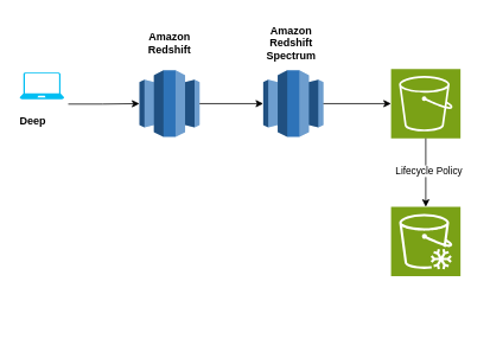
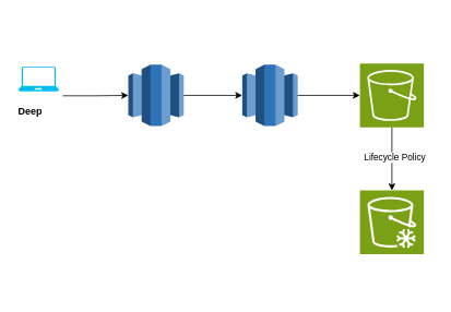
  <mxCell id="0" />
  <mxCell id="1" parent="0" />
  <mxCell id="2" value="" style="group" vertex="1" connectable="0" parent="1"><mxGeometry x="438.5" y="33" width="78" height="122" as="geometry" /></mxCell>
  <mxCell id="3" value="" style="sketch=0;points=[[0,0,0],[0.25,0,0],[0.5,0,0],[0.75,0,0],[1,0,0],[0,1,0],[0.25,1,0],[0.5,1,0],[0.75,1,0],[1,1,0],[0,0.25,0],[0,0.5,0],[0,0.75,0],[1,0.25,0],[1,0.5,0],[1,0.75,0]];outlineConnect=0;fontColor=#232F3E;fillColor=#7AA116;strokeColor=#ffffff;dashed=0;verticalLabelPosition=bottom;verticalAlign=top;align=center;html=1;fontSize=12;fontStyle=0;aspect=fixed;shape=mxgraph.aws4.resourceIcon;resIcon=mxgraph.aws4.s3;" vertex="1" parent="2"><mxGeometry y="44" width="78" height="78" as="geometry" /></mxCell>
  <mxCell id="4" value="" style="group" vertex="1" connectable="0" parent="1"><mxGeometry x="156" y="33" width="67.5" height="120.5" as="geometry" /></mxCell>
  <mxCell id="5" value="" style="outlineConnect=0;dashed=0;verticalLabelPosition=bottom;verticalAlign=top;align=center;html=1;shape=mxgraph.aws3.redshift;fillColor=#2E73B8;gradientColor=none;" vertex="1" parent="4"><mxGeometry y="45.5" width="67.5" height="75" as="geometry" /></mxCell>
- <mxCell id="6" value="&lt;b&gt;Amazon Redshift&lt;/b&gt;" style="text;strokeColor=none;align=center;fillColor=none;html=1;verticalAlign=middle;whiteSpace=wrap;rounded=0;" vertex="1" parent="4"><mxGeometry x="3.75" width="60" height="30" as="geometry" /></mxCell>
  <mxCell id="7" value="" style="group" vertex="1" connectable="0" parent="1"><mxGeometry x="427" y="232" width="101" height="127" as="geometry" /></mxCell>
  <mxCell id="8" value="" style="sketch=0;points=[[0,0,0],[0.25,0,0],[0.5,0,0],[0.75,0,0],[1,0,0],[0,1,0],[0.25,1,0],[0.5,1,0],[0.75,1,0],[1,1,0],[0,0.25,0],[0,0.5,0],[0,0.75,0],[1,0.25,0],[1,0.5,0],[1,0.75,0]];outlineConnect=0;fontColor=#232F3E;fillColor=#7AA116;strokeColor=#ffffff;dashed=0;verticalLabelPosition=bottom;verticalAlign=top;align=center;html=1;fontSize=12;fontStyle=0;aspect=fixed;shape=mxgraph.aws4.resourceIcon;resIcon=mxgraph.aws4.glacier;" vertex="1" parent="7"><mxGeometry x="11.5" width="78" height="78" as="geometry" /></mxCell>
  <mxCell id="9" style="edgeStyle=orthogonalEdgeStyle;rounded=0;orthogonalLoop=1;jettySize=auto;html=1;" edge="1" parent="1" source="3" target="8"><mxGeometry relative="1" as="geometry" /></mxCell>
  <mxCell id="10" value="Lifecycle Policy" style="edgeLabel;html=1;align=center;verticalAlign=middle;resizable=0;points=[];" vertex="1" connectable="0" parent="9"><mxGeometry x="0.161" y="3" relative="1" as="geometry"><mxPoint y="-9" as="offset" /></mxGeometry></mxCell>
  <mxCell id="11" value="" style="group" vertex="1" connectable="0" parent="1"><mxGeometry x="280" y="20" width="93" height="133.5" as="geometry" /></mxCell>
  <mxCell id="12" value="" style="outlineConnect=0;dashed=0;verticalLabelPosition=bottom;verticalAlign=top;align=center;html=1;shape=mxgraph.aws3.redshift;fillColor=#2E73B8;gradientColor=none;" vertex="1" parent="11"><mxGeometry x="15" y="58.5" width="67.5" height="75" as="geometry" /></mxCell>
- <mxCell id="13" value="&lt;b style=&quot;border-color: var(--border-color); color: rgb(0, 0, 0); font-family: Helvetica; font-size: 12px; font-style: normal; font-variant-ligatures: normal; font-variant-caps: normal; letter-spacing: normal; orphans: 2; text-indent: 0px; text-transform: none; widows: 2; word-spacing: 0px; -webkit-text-stroke-width: 0px; background-color: rgb(255, 255, 255); text-decoration-thickness: initial; text-decoration-style: initial; text-decoration-color: initial;&quot;&gt;Amazon Redshift&lt;br style=&quot;border-color: var(--border-color);&quot;&gt;Spectrum&lt;/b&gt;" style="text;whiteSpace=wrap;html=1;align=center;" vertex="1" parent="11"><mxGeometry width="93" height="51" as="geometry" /></mxCell>
  <mxCell id="14" style="edgeStyle=orthogonalEdgeStyle;rounded=0;orthogonalLoop=1;jettySize=auto;html=1;entryX=0;entryY=0.5;entryDx=0;entryDy=0;entryPerimeter=0;" edge="1" parent="1" source="5" target="12"><mxGeometry relative="1" as="geometry" /></mxCell>
  <mxCell id="15" value="" style="group" vertex="1" connectable="0" parent="1"><mxGeometry x="20" y="81" width="53" height="75" as="geometry" /></mxCell>
  <mxCell id="16" value="" style="verticalLabelPosition=bottom;html=1;verticalAlign=top;align=center;strokeColor=none;fillColor=#00BEF2;shape=mxgraph.azure.laptop;pointerEvents=1;" vertex="1" parent="15"><mxGeometry x="1.5" width="50" height="30" as="geometry" /></mxCell>
  <mxCell id="17" value="&lt;b style=&quot;border-color: var(--border-color); color: rgb(0, 0, 0); font-family: Helvetica; font-size: 12px; font-style: normal; font-variant-ligatures: normal; font-variant-caps: normal; letter-spacing: normal; orphans: 2; text-align: center; text-indent: 0px; text-transform: none; widows: 2; word-spacing: 0px; -webkit-text-stroke-width: 0px; background-color: rgb(255, 255, 255); text-decoration-thickness: initial; text-decoration-style: initial; text-decoration-color: initial;&quot;&gt;Deep&lt;/b&gt;" style="text;whiteSpace=wrap;html=1;" vertex="1" parent="15"><mxGeometry y="41" width="53" height="34" as="geometry" /></mxCell>
  <mxCell id="18" style="edgeStyle=orthogonalEdgeStyle;rounded=0;orthogonalLoop=1;jettySize=auto;html=1;exitX=1.057;exitY=-0.162;exitDx=0;exitDy=0;exitPerimeter=0;" edge="1" parent="1" source="17" target="5"><mxGeometry relative="1" as="geometry"><mxPoint x="73" y="103" as="sourcePoint" /></mxGeometry></mxCell>
  <mxCell id="19" style="edgeStyle=orthogonalEdgeStyle;rounded=0;orthogonalLoop=1;jettySize=auto;html=1;" edge="1" parent="1" source="12" target="3"><mxGeometry relative="1" as="geometry" /></mxCell>
